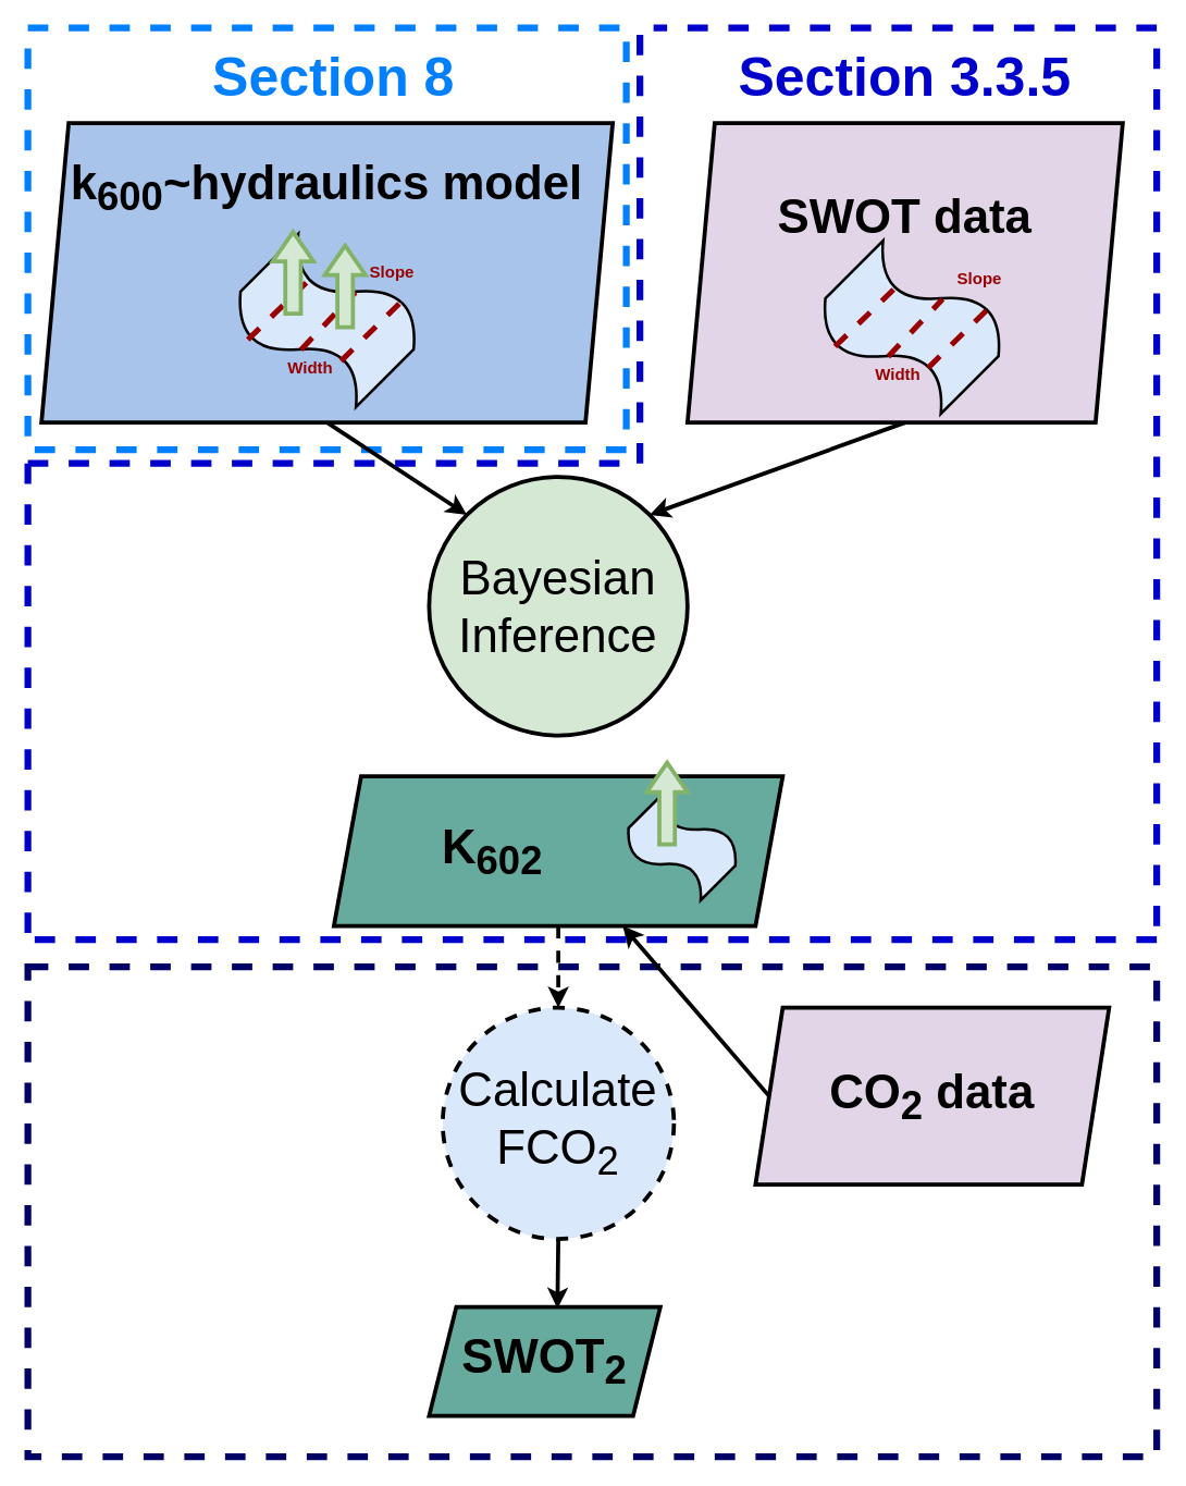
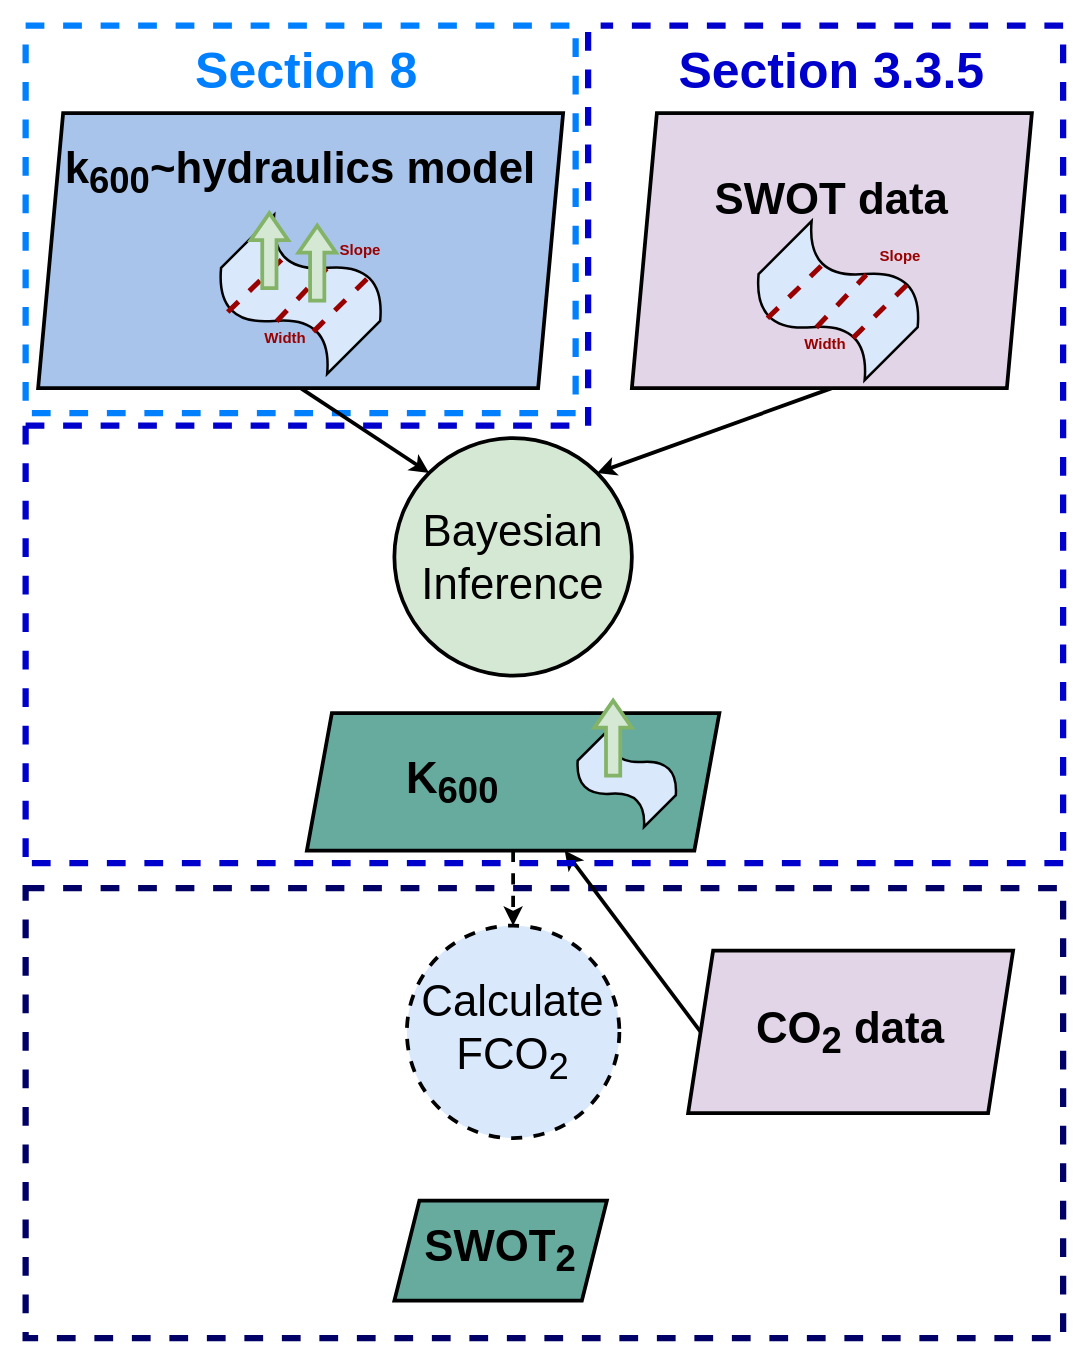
  <mxCell id="0" />
  <mxCell id="1" parent="0" />
  <mxCell id="2" value="" style="rounded=0;whiteSpace=wrap;html=1;fontSize=35;fillColor=none;dashed=1;strokeWidth=5;strokeColor=#007FFF;" parent="1" vertex="1"><mxGeometry x="20" y="20" width="440" height="310" as="geometry" /></mxCell>
  <mxCell id="3" value="" style="rounded=0;whiteSpace=wrap;html=1;fontSize=35;fillColor=none;dashed=1;strokeWidth=5;strokeColor=#000066;" parent="1" vertex="1"><mxGeometry x="20" y="710" width="830" height="360" as="geometry" /></mxCell>
  <mxCell id="4" style="edgeStyle=none;rounded=0;orthogonalLoop=1;jettySize=auto;html=1;exitX=0.5;exitY=1;exitDx=0;exitDy=0;strokeWidth=3;entryX=1;entryY=0;entryDx=0;entryDy=0;" parent="1" source="5" target="6" edge="1"><mxGeometry relative="1" as="geometry"><mxPoint x="710" y="440" as="targetPoint" /></mxGeometry></mxCell>
  <mxCell id="5" value="&lt;b&gt;&lt;font style=&quot;font-size: 35px&quot;&gt;SWOT data&lt;br&gt;&lt;br&gt;&lt;br&gt;&lt;/font&gt;&lt;/b&gt;" style="shape=parallelogram;perimeter=parallelogramPerimeter;whiteSpace=wrap;html=1;fixedSize=1;fillColor=#e1d5e7;strokeWidth=3;" parent="1" vertex="1"><mxGeometry x="505" y="90" width="320" height="220" as="geometry" /></mxCell>
  <mxCell id="6" value="&lt;font style=&quot;font-size: 35px&quot;&gt;Bayesian Inference&lt;/font&gt;" style="ellipse;whiteSpace=wrap;html=1;aspect=fixed;strokeWidth=3;fillColor=#d5e8d4;" parent="1" vertex="1"><mxGeometry x="315" y="350" width="190" height="190" as="geometry" /></mxCell>
  <mxCell id="7" style="edgeStyle=none;rounded=0;orthogonalLoop=1;jettySize=auto;html=1;exitX=0.5;exitY=1;exitDx=0;exitDy=0;entryX=0.5;entryY=0;entryDx=0;entryDy=0;strokeWidth=3;dashed=1;" parent="1" source="8" target="9" edge="1"><mxGeometry relative="1" as="geometry"><mxPoint x="615" y="835" as="targetPoint" /></mxGeometry></mxCell>
- <mxCell id="8" value="&lt;b&gt;&lt;font style=&quot;font-size: 35px&quot;&gt;&lt;span style=&quot;white-space: pre&quot;&gt;&#09;&lt;/span&gt;K&lt;sub&gt;602&lt;/sub&gt;&lt;/font&gt;&lt;/b&gt;" style="shape=parallelogram;perimeter=parallelogramPerimeter;whiteSpace=wrap;html=1;fixedSize=1;strokeWidth=3;fillColor=#67AB9F;align=left;" parent="1" vertex="1"><mxGeometry x="245" y="570" width="330" height="110" as="geometry" /></mxCell>
+ <mxCell id="8" value="&lt;b&gt;&lt;font style=&quot;font-size: 35px&quot;&gt;&lt;span style=&quot;white-space: pre&quot;&gt;&#09;&lt;/span&gt;K&lt;sub&gt;600&lt;/sub&gt;&lt;/font&gt;&lt;/b&gt;" style="shape=parallelogram;perimeter=parallelogramPerimeter;whiteSpace=wrap;html=1;fixedSize=1;strokeWidth=3;fillColor=#67AB9F;align=left;" parent="1" vertex="1"><mxGeometry x="245" y="570" width="330" height="110" as="geometry" /></mxCell>
  <mxCell id="9" value="&lt;font style=&quot;font-size: 35px&quot;&gt;Calculate FCO&lt;sub&gt;2&lt;/sub&gt;&lt;/font&gt;" style="ellipse;whiteSpace=wrap;html=1;aspect=fixed;strokeWidth=3;fillColor=#dae8fc;dashed=1;" parent="1" vertex="1"><mxGeometry x="325" y="740" width="170" height="170" as="geometry" /></mxCell>
  <mxCell id="10" value="&lt;span style=&quot;font-size: 35px&quot;&gt;&lt;b&gt;SWOT&lt;sub&gt;2&lt;/sub&gt;&lt;/b&gt;&lt;/span&gt;" style="shape=parallelogram;perimeter=parallelogramPerimeter;whiteSpace=wrap;html=1;fixedSize=1;strokeWidth=3;fillColor=#67AB9F;" parent="1" vertex="1"><mxGeometry x="315" y="960" width="170" height="80" as="geometry" /></mxCell>
- <mxCell id="11" value="&lt;b&gt;&lt;font style=&quot;font-size: 35px&quot;&gt;CO&lt;sub&gt;2&lt;/sub&gt; data&lt;/font&gt;&lt;/b&gt;" style="shape=parallelogram;perimeter=parallelogramPerimeter;whiteSpace=wrap;html=1;fixedSize=1;fillColor=#e1d5e7;strokeWidth=3;" parent="1" vertex="1"><mxGeometry x="555" y="740" width="260" height="130" as="geometry" /></mxCell>
+ <mxCell id="11" value="&lt;b&gt;&lt;font style=&quot;font-size: 35px&quot;&gt;CO&lt;sub&gt;2&lt;/sub&gt; data&lt;/font&gt;&lt;/b&gt;" style="shape=parallelogram;perimeter=parallelogramPerimeter;whiteSpace=wrap;html=1;fixedSize=1;fillColor=#e1d5e7;strokeWidth=3;" parent="1" vertex="1"><mxGeometry x="550" y="760" width="260" height="130" as="geometry" /></mxCell>
  <mxCell id="12" style="rounded=0;orthogonalLoop=1;jettySize=auto;html=1;strokeWidth=3;entryX=0;entryY=0;entryDx=0;entryDy=0;exitX=0.5;exitY=1;exitDx=0;exitDy=0;" parent="1" source="14" target="6" edge="1"><mxGeometry relative="1" as="geometry"><mxPoint x="170" y="480" as="sourcePoint" /><mxPoint x="170" y="500" as="targetPoint" /></mxGeometry></mxCell>
- <mxCell id="13" style="edgeStyle=none;rounded=0;orthogonalLoop=1;jettySize=auto;html=1;exitX=0.5;exitY=1;exitDx=0;exitDy=0;strokeWidth=3;entryX=0.555;entryY=0.015;entryDx=0;entryDy=0;entryPerimeter=0;" parent="1" source="9" target="10" edge="1"><mxGeometry relative="1" as="geometry"><mxPoint x="595" y="921.25" as="sourcePoint" /><mxPoint x="500" y="961.33" as="targetPoint" /></mxGeometry></mxCell>
  <mxCell id="14" value="&lt;span style=&quot;font-size: 35px&quot;&gt;&lt;b&gt;k&lt;sub&gt;600&lt;/sub&gt;~hydraulics model&lt;br&gt;&lt;br&gt;&lt;br&gt;&lt;br&gt;&lt;/b&gt;&lt;/span&gt;" style="shape=parallelogram;perimeter=parallelogramPerimeter;whiteSpace=wrap;html=1;fixedSize=1;strokeWidth=3;fillColor=#A9C4EB;" parent="1" vertex="1"><mxGeometry x="30" y="90" width="420" height="220" as="geometry" /></mxCell>
  <mxCell id="15" style="edgeStyle=none;rounded=0;orthogonalLoop=1;jettySize=auto;html=1;exitX=0;exitY=0.5;exitDx=0;exitDy=0;strokeWidth=3;" parent="1" source="11" target="8" edge="1"><mxGeometry relative="1" as="geometry"><mxPoint x="487.175" y="357.825" as="targetPoint" /><mxPoint x="660" y="265" as="sourcePoint" /></mxGeometry></mxCell>
  <mxCell id="16" value="" style="endArrow=none;html=1;rounded=0;dashed=1;strokeWidth=5;strokeColor=#0000CC;" parent="1" edge="1"><mxGeometry width="50" height="50" relative="1" as="geometry"><mxPoint x="850" y="680" as="sourcePoint" /><mxPoint x="850" y="20" as="targetPoint" /></mxGeometry></mxCell>
  <mxCell id="17" value="" style="endArrow=none;html=1;rounded=0;dashed=1;strokeWidth=5;strokeColor=#0000CC;" parent="1" edge="1"><mxGeometry width="50" height="50" relative="1" as="geometry"><mxPoint x="850" y="20" as="sourcePoint" /><mxPoint x="480" y="20" as="targetPoint" /></mxGeometry></mxCell>
  <mxCell id="18" value="" style="endArrow=none;html=1;rounded=0;dashed=1;strokeWidth=5;strokeColor=#0000CC;" parent="1" edge="1"><mxGeometry width="50" height="50" relative="1" as="geometry"><mxPoint x="850" y="690" as="sourcePoint" /><mxPoint x="20" y="690" as="targetPoint" /></mxGeometry></mxCell>
  <mxCell id="19" value="" style="endArrow=none;html=1;rounded=0;dashed=1;strokeWidth=5;strokeColor=#0000CC;" parent="1" edge="1"><mxGeometry width="50" height="50" relative="1" as="geometry"><mxPoint x="20" y="340" as="sourcePoint" /><mxPoint x="20" y="690" as="targetPoint" /></mxGeometry></mxCell>
  <mxCell id="20" value="" style="endArrow=none;html=1;rounded=0;dashed=1;strokeWidth=5;strokeColor=#0000CC;startArrow=none;" parent="1" edge="1"><mxGeometry width="50" height="50" relative="1" as="geometry"><mxPoint x="20" y="340" as="sourcePoint" /><mxPoint x="470" y="340" as="targetPoint" /></mxGeometry></mxCell>
  <mxCell id="21" value="" style="endArrow=none;html=1;rounded=0;dashed=1;strokeWidth=5;strokeColor=#0000CC;" parent="1" edge="1"><mxGeometry width="50" height="50" relative="1" as="geometry"><mxPoint x="470" y="340" as="sourcePoint" /><mxPoint x="470" y="20" as="targetPoint" /></mxGeometry></mxCell>
  <mxCell id="22" value="&lt;font style=&quot;font-size: 40px&quot; color=&quot;#007fff&quot;&gt;&lt;b&gt;Section 8&lt;/b&gt;&lt;/font&gt;" style="text;html=1;strokeColor=none;fillColor=none;align=center;verticalAlign=middle;whiteSpace=wrap;rounded=0;dashed=1;" parent="1" vertex="1"><mxGeometry x="150" y="40" width="190" height="30" as="geometry" /></mxCell>
  <mxCell id="23" value="&lt;font style=&quot;font-size: 40px&quot; color=&quot;#0000cc&quot;&gt;&lt;b&gt;Section 3.3.5&lt;/b&gt;&lt;/font&gt;" style="text;html=1;strokeColor=none;fillColor=none;align=center;verticalAlign=middle;whiteSpace=wrap;rounded=0;dashed=1;" parent="1" vertex="1"><mxGeometry x="535" y="40" width="260" height="30" as="geometry" /></mxCell>
  <mxCell id="24" value="" style="shape=tape;whiteSpace=wrap;html=1;fillColor=#dae8fc;strokeColor=#000000;strokeWidth=2;rotation=45;" parent="1" vertex="1"><mxGeometry x="610" y="190" width="120" height="100" as="geometry" /></mxCell>
  <mxCell id="25" value="" style="endArrow=none;dashed=1;html=1;rounded=0;strokeWidth=4;entryX=0.257;entryY=0.381;entryDx=0;entryDy=0;entryPerimeter=0;exitX=0.25;exitY=1;exitDx=0;exitDy=0;exitPerimeter=0;strokeColor=#990000;" parent="1" source="24" target="24" edge="1"><mxGeometry width="50" height="50" relative="1" as="geometry"><mxPoint x="550" y="260" as="sourcePoint" /><mxPoint x="600" y="210" as="targetPoint" /></mxGeometry></mxCell>
  <mxCell id="26" value="" style="endArrow=none;dashed=1;html=1;rounded=0;strokeWidth=4;entryX=0.511;entryY=0.194;entryDx=0;entryDy=0;entryPerimeter=0;exitX=0.524;exitY=0.775;exitDx=0;exitDy=0;exitPerimeter=0;strokeColor=#990000;" parent="1" source="24" target="24" edge="1"><mxGeometry width="50" height="50" relative="1" as="geometry"><mxPoint x="655" y="290" as="sourcePoint" /><mxPoint x="655.84" y="228.1" as="targetPoint" /></mxGeometry></mxCell>
  <mxCell id="27" value="" style="endArrow=none;dashed=1;html=1;rounded=0;strokeWidth=4;entryX=0.75;entryY=0;entryDx=0;entryDy=0;entryPerimeter=0;exitX=0.746;exitY=0.626;exitDx=0;exitDy=0;exitPerimeter=0;strokeColor=#990000;" parent="1" source="24" target="24" edge="1"><mxGeometry width="50" height="50" relative="1" as="geometry"><mxPoint x="677.2" y="277.1" as="sourcePoint" /><mxPoint x="677.2" y="216.9" as="targetPoint" /></mxGeometry></mxCell>
  <mxCell id="28" value="&lt;b&gt;&lt;font color=&quot;#990000&quot;&gt;Width&lt;/font&gt;&lt;/b&gt;" style="text;html=1;strokeColor=none;fillColor=none;align=center;verticalAlign=middle;whiteSpace=wrap;rounded=0;" parent="1" vertex="1"><mxGeometry x="640" y="260" width="40" height="30" as="geometry" /></mxCell>
  <mxCell id="29" value="&lt;b&gt;&lt;font color=&quot;#990000&quot;&gt;Slope&lt;/font&gt;&lt;/b&gt;" style="text;html=1;strokeColor=none;fillColor=none;align=center;verticalAlign=middle;whiteSpace=wrap;rounded=0;" parent="1" vertex="1"><mxGeometry x="700" y="190" width="40" height="30" as="geometry" /></mxCell>
  <mxCell id="30" value="" style="shape=tape;whiteSpace=wrap;html=1;fillColor=#dae8fc;strokeColor=#000000;strokeWidth=2;rotation=45;" parent="1" vertex="1"><mxGeometry x="180" y="185" width="120" height="100" as="geometry" /></mxCell>
  <mxCell id="31" value="" style="endArrow=none;dashed=1;html=1;rounded=0;strokeWidth=4;entryX=0.257;entryY=0.381;entryDx=0;entryDy=0;entryPerimeter=0;exitX=0.25;exitY=1;exitDx=0;exitDy=0;exitPerimeter=0;strokeColor=#990000;" parent="1" edge="1"><mxGeometry width="50" height="50" relative="1" as="geometry"><mxPoint x="181.711" y="249.142" as="sourcePoint" /><mxPoint x="226.075" y="205.966" as="targetPoint" /></mxGeometry></mxCell>
  <mxCell id="32" value="" style="endArrow=none;dashed=1;html=1;rounded=0;strokeWidth=4;entryX=0.511;entryY=0.194;entryDx=0;entryDy=0;entryPerimeter=0;exitX=0.524;exitY=0.775;exitDx=0;exitDy=0;exitPerimeter=0;strokeColor=#990000;" parent="1" edge="1"><mxGeometry width="50" height="50" relative="1" as="geometry"><mxPoint x="220.871" y="256.482" as="sourcePoint" /><mxPoint x="260.851" y="214.296" as="targetPoint" /></mxGeometry></mxCell>
  <mxCell id="33" value="" style="endArrow=none;dashed=1;html=1;rounded=0;strokeWidth=4;entryX=0.75;entryY=0;entryDx=0;entryDy=0;entryPerimeter=0;exitX=0.746;exitY=0.626;exitDx=0;exitDy=0;exitPerimeter=0;strokeColor=#990000;" parent="1" edge="1"><mxGeometry width="50" height="50" relative="1" as="geometry"><mxPoint x="250.244" y="264.783" as="sourcePoint" /><mxPoint x="294.849" y="220.858" as="targetPoint" /></mxGeometry></mxCell>
  <mxCell id="34" value="&lt;b&gt;&lt;font color=&quot;#990000&quot;&gt;Width&lt;/font&gt;&lt;/b&gt;" style="text;html=1;strokeColor=none;fillColor=none;align=center;verticalAlign=middle;whiteSpace=wrap;rounded=0;" parent="1" vertex="1"><mxGeometry x="208.28" y="255" width="40" height="30" as="geometry" /></mxCell>
  <mxCell id="35" value="&lt;b&gt;&lt;font color=&quot;#990000&quot;&gt;Slope&lt;/font&gt;&lt;/b&gt;" style="text;html=1;strokeColor=none;fillColor=none;align=center;verticalAlign=middle;whiteSpace=wrap;rounded=0;" parent="1" vertex="1"><mxGeometry x="268.28" y="185" width="40" height="30" as="geometry" /></mxCell>
  <mxCell id="36" value="" style="html=1;shadow=0;dashed=0;align=center;verticalAlign=middle;shape=mxgraph.arrows2.arrow;dy=0.62;dx=21.56;direction=north;notch=0;strokeColor=#82b366;strokeWidth=3;fillColor=#d5e8d4;" parent="1" vertex="1"><mxGeometry x="238.28" y="180" width="30" height="60" as="geometry" /></mxCell>
  <mxCell id="37" value="" style="html=1;shadow=0;dashed=0;align=center;verticalAlign=middle;shape=mxgraph.arrows2.arrow;dy=0.62;dx=21.56;direction=north;notch=0;strokeColor=#82b366;strokeWidth=3;fillColor=#d5e8d4;" parent="1" vertex="1"><mxGeometry x="200" y="170" width="30" height="60" as="geometry" /></mxCell>
  <mxCell id="38" value="" style="shape=tape;whiteSpace=wrap;html=1;fillColor=#dae8fc;strokeColor=#000000;strokeWidth=2;rotation=45;" parent="1" vertex="1"><mxGeometry x="463.41" y="591.77" width="75" height="60" as="geometry" /></mxCell>
  <mxCell id="39" value="" style="html=1;shadow=0;dashed=0;align=center;verticalAlign=middle;shape=mxgraph.arrows2.arrow;dy=0.62;dx=21.56;direction=north;notch=0;strokeColor=#82b366;strokeWidth=3;fillColor=#d5e8d4;" parent="1" vertex="1"><mxGeometry x="475" y="560" width="30" height="60" as="geometry" /></mxCell>
